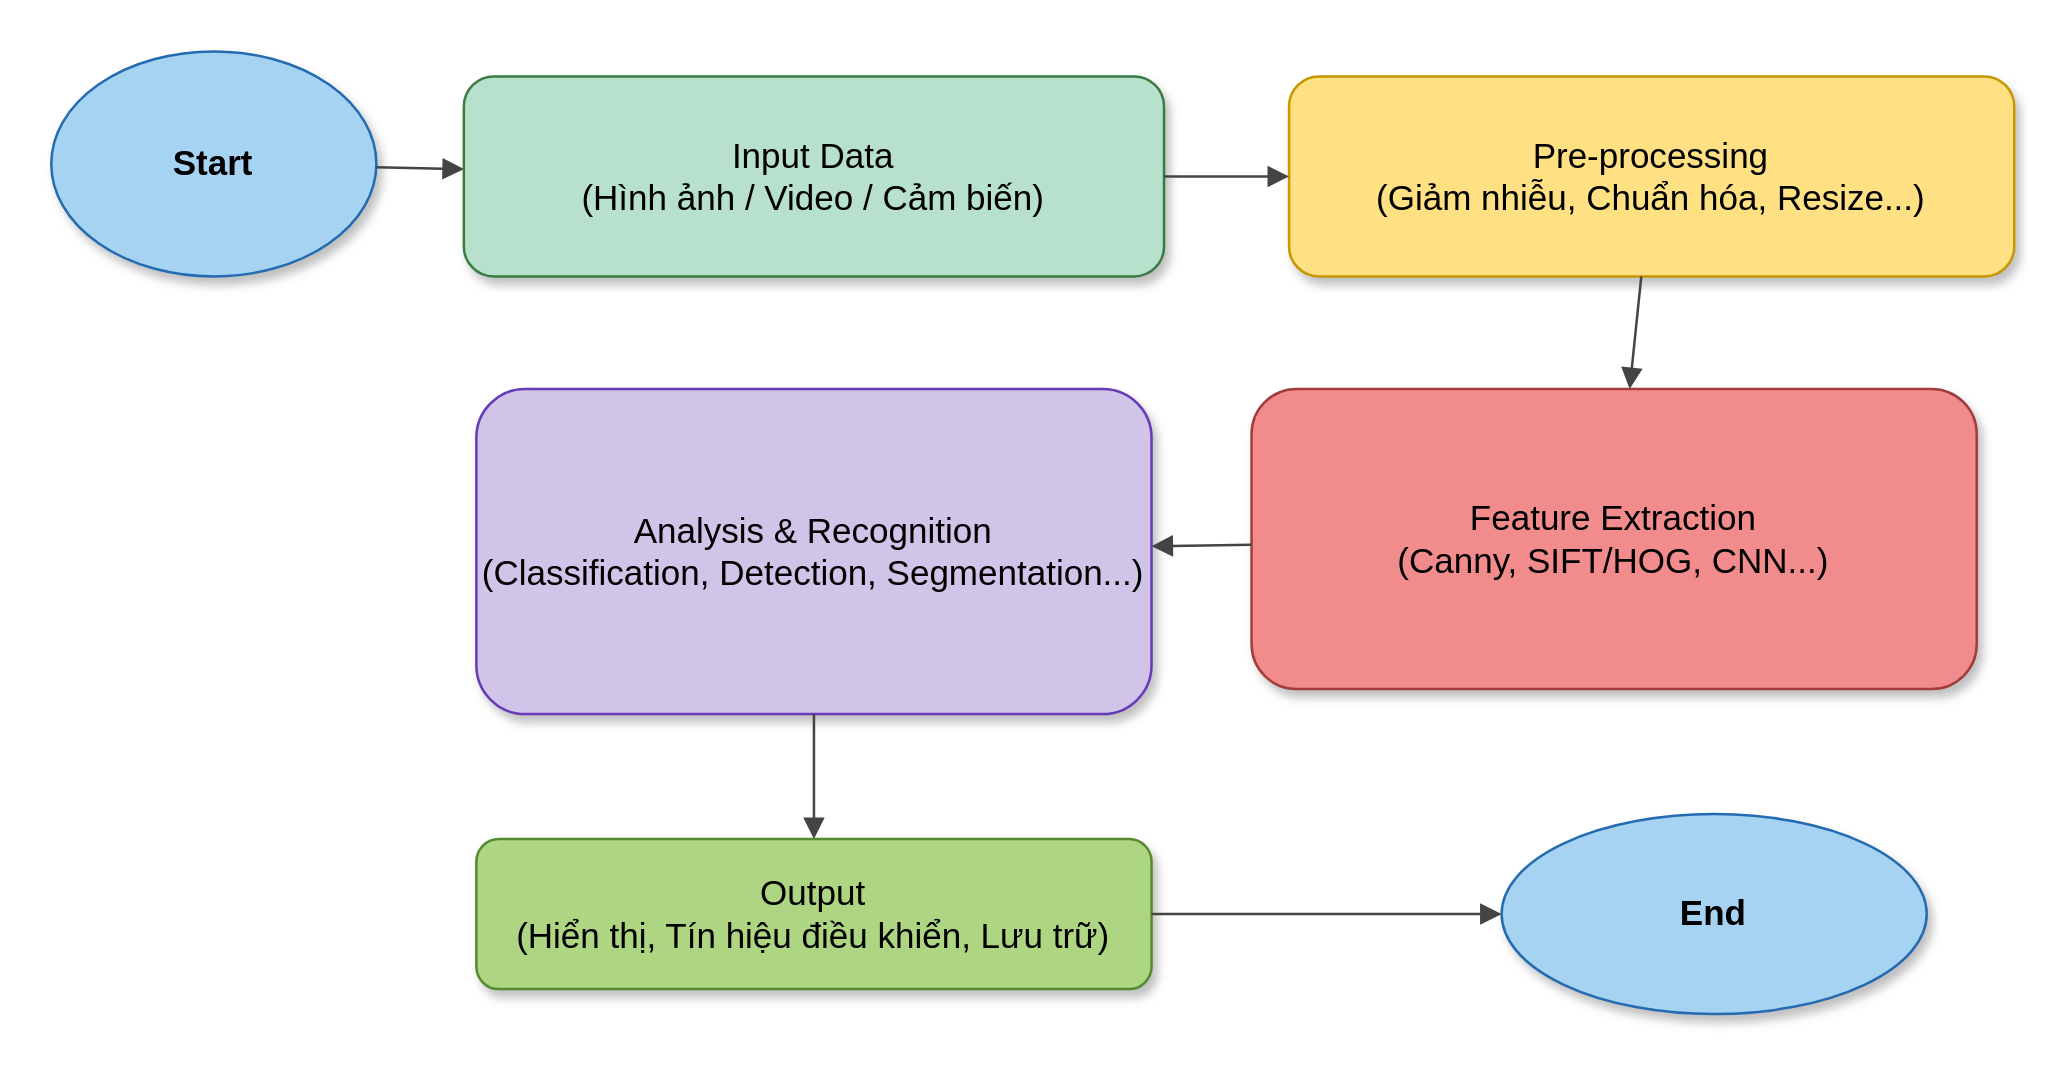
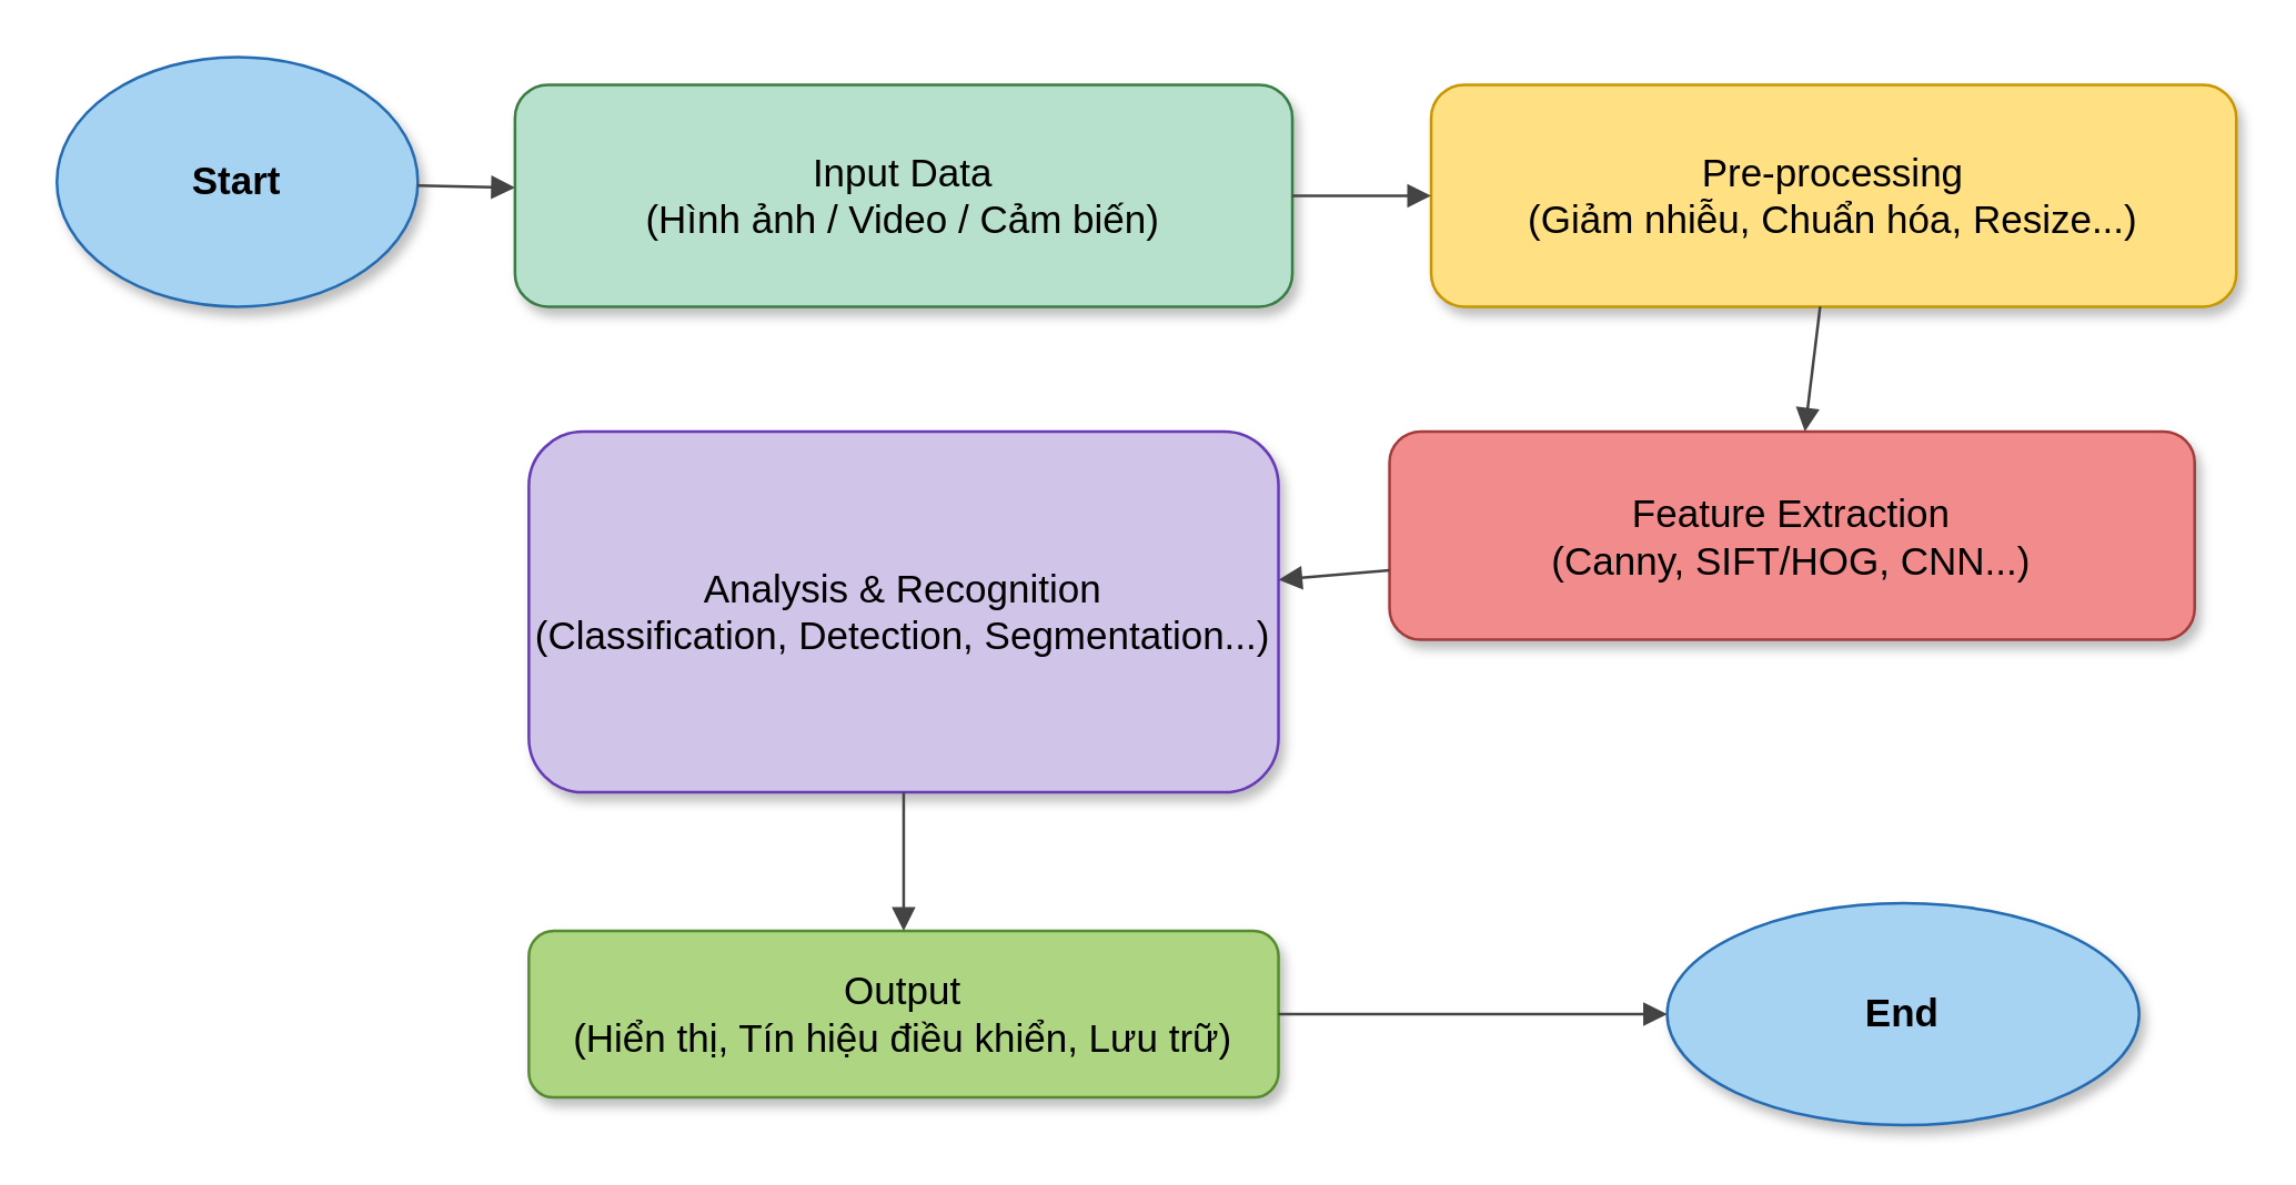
  <mxCell id="0" />
  <mxCell id="1" parent="0" />
  <mxCell id="2" value="Start" style="shape=ellipse;whiteSpace=wrap;html=1;fillColor=#a7d3f2;strokeColor=#246bb2;shadow=1;fontSize=14;fontStyle=1;" vertex="1" parent="1"><mxGeometry x="20" y="20" width="130" height="90" as="geometry" /></mxCell>
  <mxCell id="3" value="Input Data&#10;(Hình ảnh / Video / Cảm biến)" style="shape=rectangle;rounded=1;whiteSpace=wrap;html=1;fillColor=#b7e1cd;strokeColor=#3a7d44;shadow=1;fontSize=14;" vertex="1" parent="1"><mxGeometry x="185" y="30" width="280" height="80" as="geometry" /></mxCell>
  <mxCell id="4" value="Pre-processing&#10;(Giảm nhiễu, Chuẩn hóa, Resize...)" style="shape=rectangle;rounded=1;whiteSpace=wrap;html=1;fillColor=#ffe082;strokeColor=#c79600;shadow=1;fontSize=14;" vertex="1" parent="1"><mxGeometry x="515" y="30" width="290" height="80" as="geometry" /></mxCell>
- <mxCell id="5" value="Feature Extraction&#10;(Canny, SIFT/HOG, CNN...)" style="shape=rectangle;rounded=1;whiteSpace=wrap;html=1;fillColor=#f28c8c;strokeColor=#a33c3c;shadow=1;fontSize=14;" vertex="1" parent="1"><mxGeometry x="500" y="155" width="290" height="120" as="geometry" /></mxCell>
+ <mxCell id="5" value="Feature Extraction&#10;(Canny, SIFT/HOG, CNN...)" style="shape=rectangle;rounded=1;whiteSpace=wrap;html=1;fillColor=#f28c8c;strokeColor=#a33c3c;shadow=1;fontSize=14;" vertex="1" parent="1"><mxGeometry x="500" y="155" width="290" height="75" as="geometry" /></mxCell>
  <mxCell id="6" value="Analysis &amp; Recognition&#10;(Classification, Detection, Segmentation...)" style="shape=rectangle;rounded=1;whiteSpace=wrap;html=1;fillColor=#d1c4e9;strokeColor=#673ab7;shadow=1;fontSize=14;" vertex="1" parent="1"><mxGeometry x="190" y="155" width="270" height="130" as="geometry" /></mxCell>
  <mxCell id="7" value="Output&#10;(Hiển thị, Tín hiệu điều khiển, Lưu trữ)" style="shape=rectangle;rounded=1;whiteSpace=wrap;html=1;fillColor=#aed581;strokeColor=#558b2f;shadow=1;fontSize=14;" vertex="1" parent="1"><mxGeometry x="190" y="335" width="270" height="60" as="geometry" /></mxCell>
  <mxCell id="8" value="End" style="shape=ellipse;whiteSpace=wrap;html=1;fillColor=#a7d3f2;strokeColor=#246bb2;shadow=1;fontSize=14;fontStyle=1;" vertex="1" parent="1"><mxGeometry x="600" y="325" width="170" height="80" as="geometry" /></mxCell>
  <mxCell id="9" style="endArrow=block;endFill=1;strokeColor=#444444;" edge="1" parent="1" source="2" target="3"><mxGeometry relative="1" as="geometry" /></mxCell>
  <mxCell id="10" style="endArrow=block;endFill=1;strokeColor=#444444;" edge="1" parent="1" source="3" target="4"><mxGeometry relative="1" as="geometry" /></mxCell>
  <mxCell id="11" style="endArrow=block;endFill=1;strokeColor=#444444;" edge="1" parent="1" source="4" target="5"><mxGeometry relative="1" as="geometry" /></mxCell>
  <mxCell id="12" style="endArrow=block;endFill=1;strokeColor=#444444;" edge="1" parent="1" source="5" target="6"><mxGeometry relative="1" as="geometry" /></mxCell>
  <mxCell id="13" style="endArrow=block;endFill=1;strokeColor=#444444;" edge="1" parent="1" source="6" target="7"><mxGeometry relative="1" as="geometry" /></mxCell>
  <mxCell id="14" style="endArrow=block;endFill=1;strokeColor=#444444;" edge="1" parent="1" source="7" target="8"><mxGeometry relative="1" as="geometry" /></mxCell>
